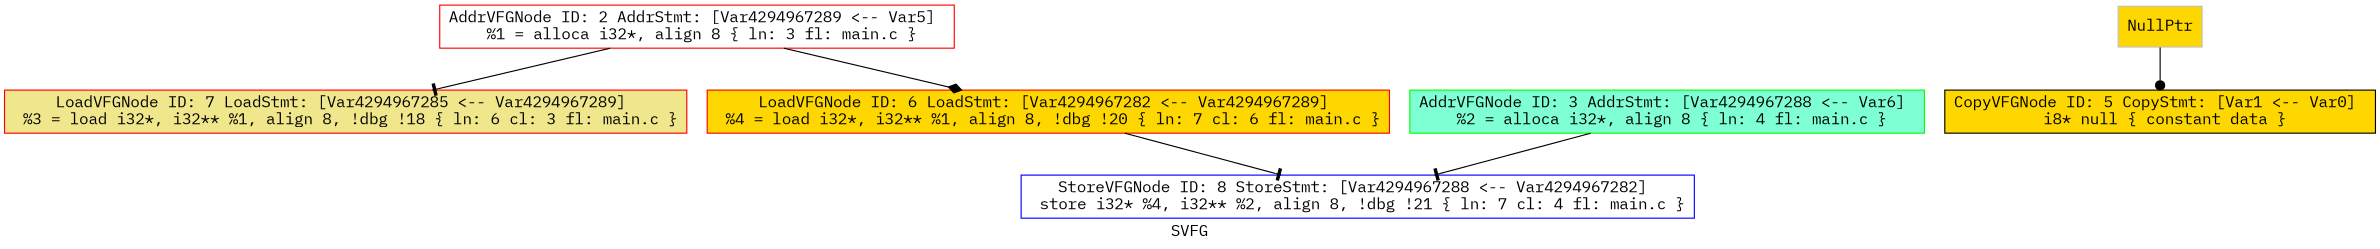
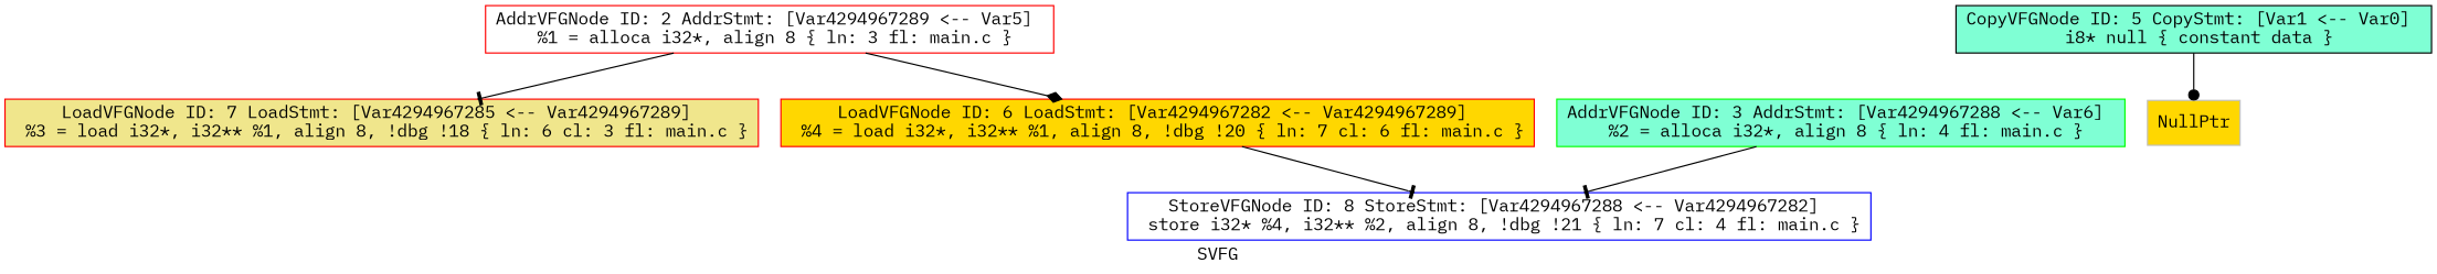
  digraph {
    fontname="IBM Plex Mono"
    label=SVFG
    node [color=red fillcolor=white fontname="IBM Plex Mono" shape=record style=filled]
    edge [arrowhead=tee fontname="IBM Plex Mono" style=solid]
    n1 [color=blue label="{StoreVFGNode ID: 8 StoreStmt: [Var4294967288 \<-- Var4294967282]  \n   store i32* %4, i32** %2, align 8, !dbg !21 \{ ln: 7  cl: 4  fl: main.c \}}"]
    n2 [fillcolor=khaki label="{LoadVFGNode ID: 7 LoadStmt: [Var4294967285 \<-- Var4294967289]  \n   %3 = load i32*, i32** %1, align 8, !dbg !18 \{ ln: 6  cl: 3  fl: main.c \}}"]
    n3 [fillcolor=gold label="{LoadVFGNode ID: 6 LoadStmt: [Var4294967282 \<-- Var4294967289]  \n   %4 = load i32*, i32** %1, align 8, !dbg !20 \{ ln: 7  cl: 6  fl: main.c \}}"]
-   n4 [color=black fillcolor=gold label="{CopyVFGNode ID: 5 CopyStmt: [Var1 \<-- Var0]  \n i8* null \{ constant data \}}"]
+   n4 [color=black fillcolor=aquamarine label="{CopyVFGNode ID: 5 CopyStmt: [Var1 \<-- Var0]  \n i8* null \{ constant data \}}"]
    n5 [color=green fillcolor=aquamarine label="{AddrVFGNode ID: 3 AddrStmt: [Var4294967288 \<-- Var6]  \n   %2 = alloca i32*, align 8 \{ ln: 4 fl: main.c \}}"]
    n6 [label="{AddrVFGNode ID: 2 AddrStmt: [Var4294967289 \<-- Var5]  \n   %1 = alloca i32*, align 8 \{ ln: 3 fl: main.c \}}"]
    n7 [color=grey fillcolor=gold label="{NullPtr}"]
    n3 -> n1
    n5 -> n1
    n6 -> n2
    n6 -> n3 [arrowhead=diamond]
-   n7 -> n4 [arrowhead=dot]
+   n4 -> n7 [arrowhead=dot]
  }
